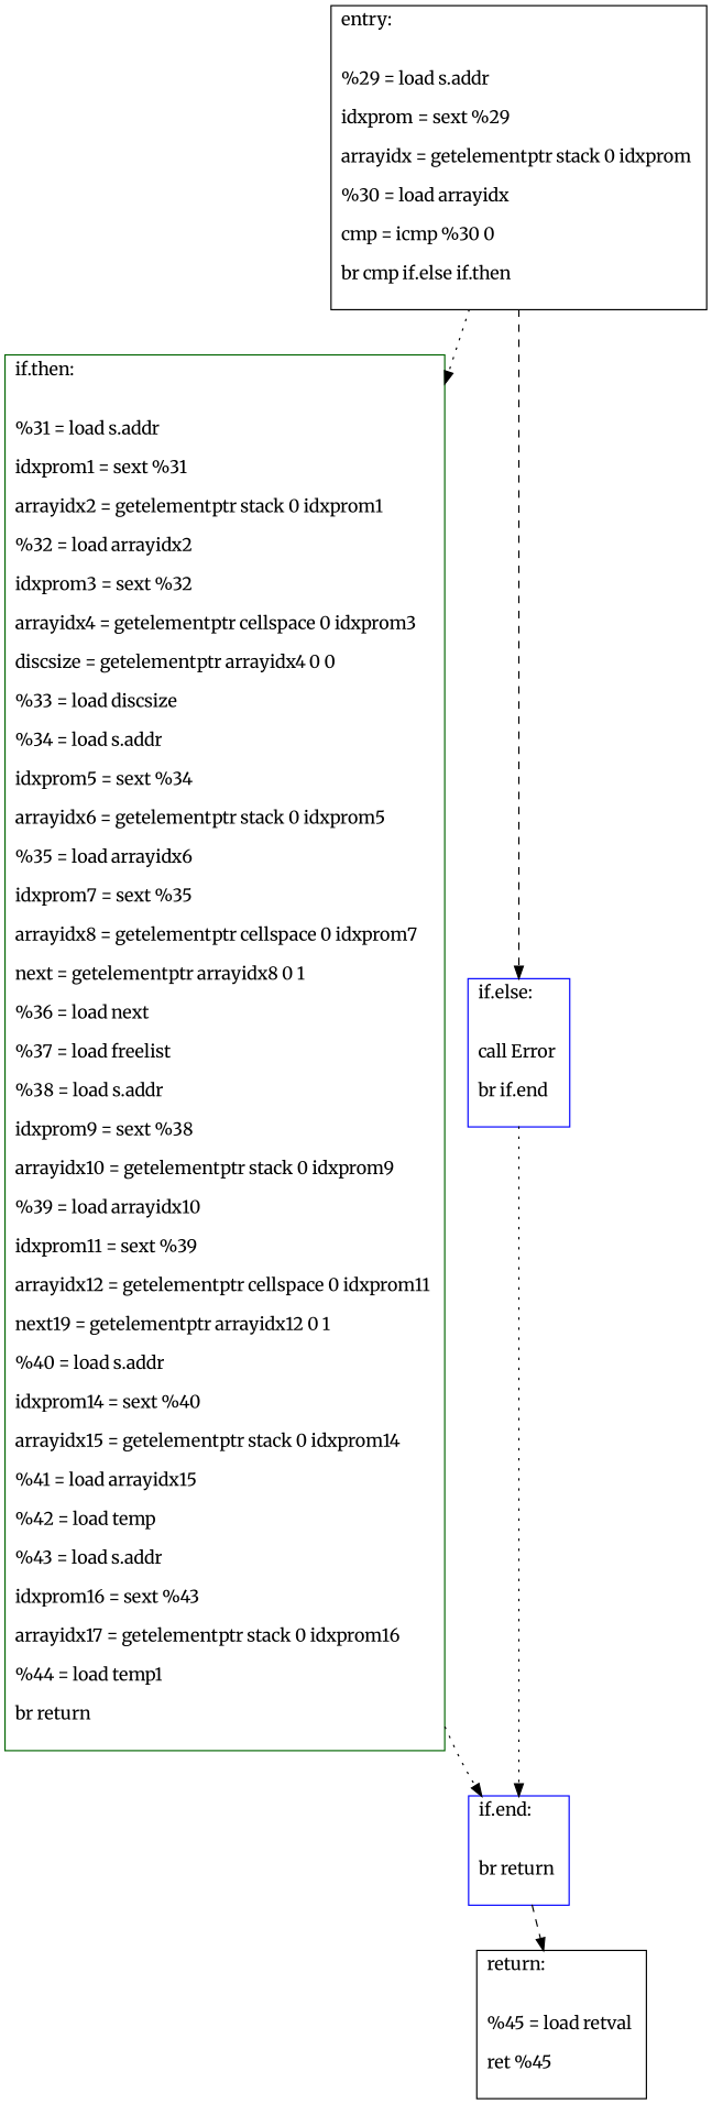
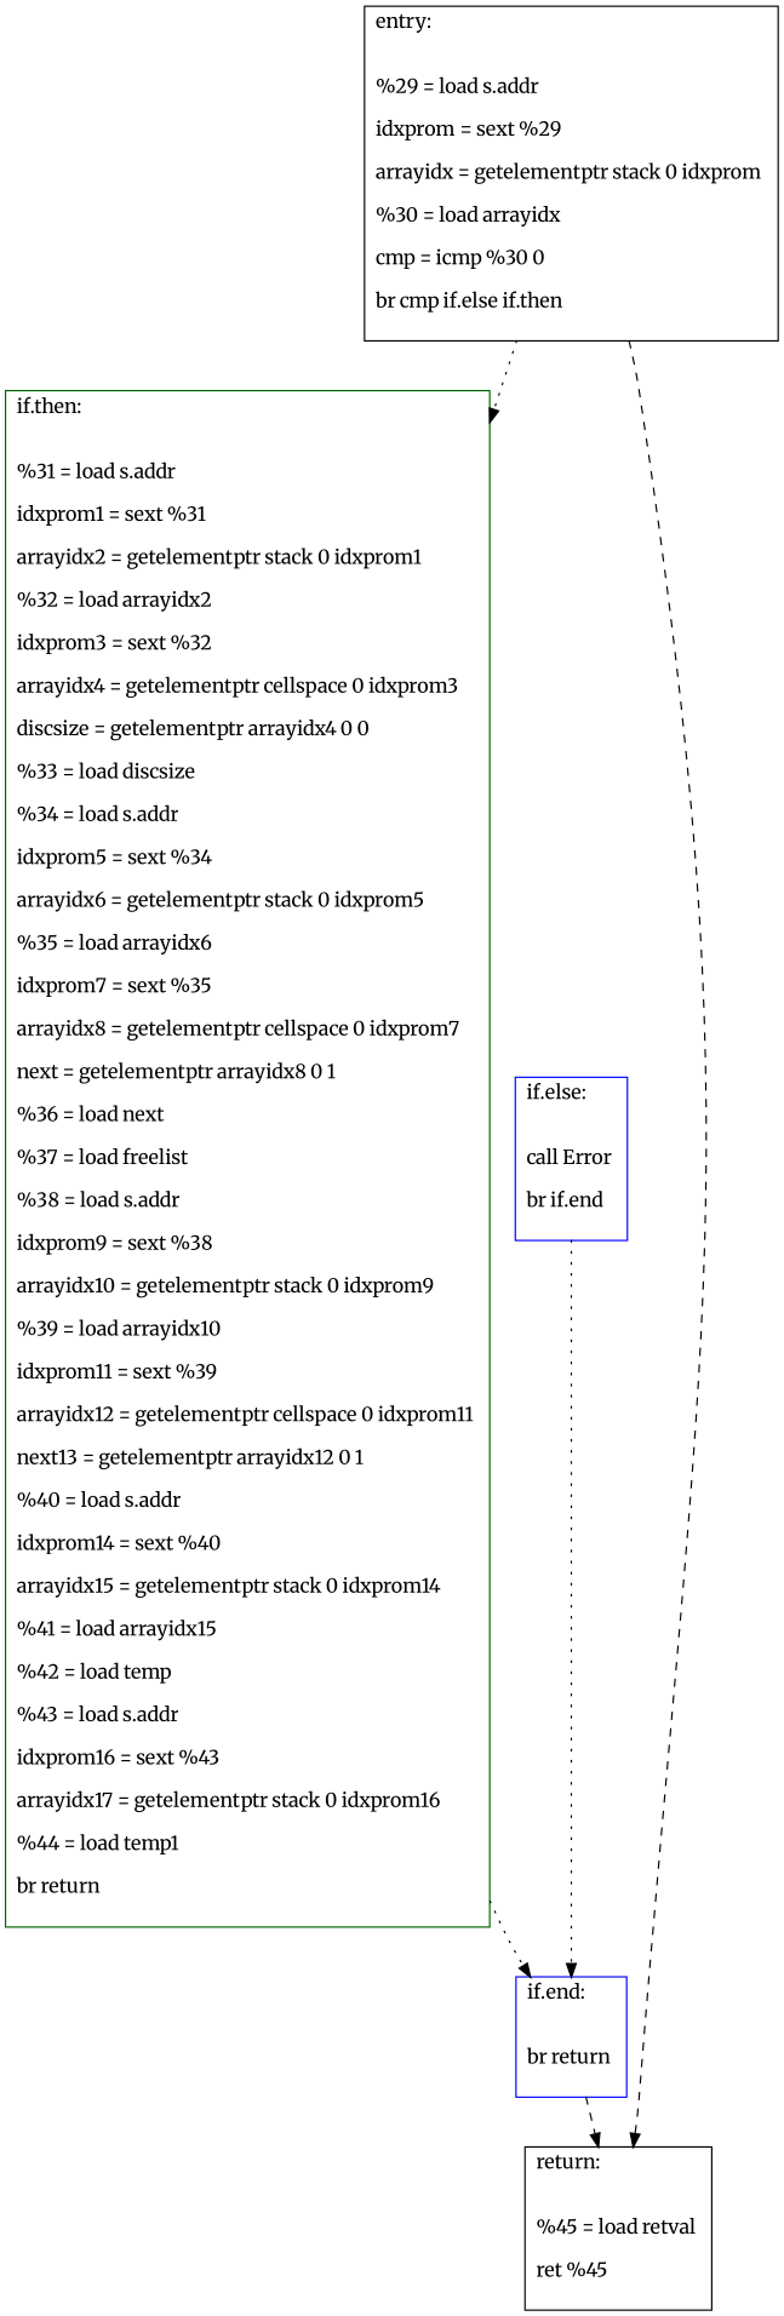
  digraph {
    fontname=Merriweather
    node [color=black fontname=Merriweather shape=record]
    edge [fontname=Merriweather style=dotted]
    n1 [label="{entry:\l\l\n			%29 = load s.addr \l\n			idxprom = sext %29 \l\n			arrayidx = getelementptr stack 0 idxprom \l\n			%30 = load arrayidx \l\n			cmp = icmp %30 0 \l\n			br cmp if.else if.then \l\n		}"]
-   n2 [color=darkgreen label="{if.then:\l\l\n			%31 = load s.addr \l\n			idxprom1 = sext %31 \l\n			arrayidx2 = getelementptr stack 0 idxprom1 \l\n			%32 = load arrayidx2 \l\n			idxprom3 = sext %32 \l\n			arrayidx4 = getelementptr cellspace 0 idxprom3 \l\n			discsize = getelementptr arrayidx4 0 0 \l\n			%33 = load discsize \l\n			%34 = load s.addr \l\n			idxprom5 = sext %34 \l\n			arrayidx6 = getelementptr stack 0 idxprom5 \l\n			%35 = load arrayidx6 \l\n			idxprom7 = sext %35 \l\n			arrayidx8 = getelementptr cellspace 0 idxprom7 \l\n			next = getelementptr arrayidx8 0 1 \l\n			%36 = load next \l\n			%37 = load freelist \l\n			%38 = load s.addr \l\n			idxprom9 = sext %38 \l\n			arrayidx10 = getelementptr stack 0 idxprom9 \l\n			%39 = load arrayidx10 \l\n			idxprom11 = sext %39 \l\n			arrayidx12 = getelementptr cellspace 0 idxprom11 \l\n			next19 = getelementptr arrayidx12 0 1 \l\n			%40 = load s.addr \l\n			idxprom14 = sext %40 \l\n			arrayidx15 = getelementptr stack 0 idxprom14 \l\n			%41 = load arrayidx15 \l\n			%42 = load temp \l\n			%43 = load s.addr \l\n			idxprom16 = sext %43 \l\n			arrayidx17 = getelementptr stack 0 idxprom16 \l\n			%44 = load temp1 \l\n			br return \l\n		}"]
+   n2 [color=darkgreen label="{if.then:\l\l\n			%31 = load s.addr \l\n			idxprom1 = sext %31 \l\n			arrayidx2 = getelementptr stack 0 idxprom1 \l\n			%32 = load arrayidx2 \l\n			idxprom3 = sext %32 \l\n			arrayidx4 = getelementptr cellspace 0 idxprom3 \l\n			discsize = getelementptr arrayidx4 0 0 \l\n			%33 = load discsize \l\n			%34 = load s.addr \l\n			idxprom5 = sext %34 \l\n			arrayidx6 = getelementptr stack 0 idxprom5 \l\n			%35 = load arrayidx6 \l\n			idxprom7 = sext %35 \l\n			arrayidx8 = getelementptr cellspace 0 idxprom7 \l\n			next = getelementptr arrayidx8 0 1 \l\n			%36 = load next \l\n			%37 = load freelist \l\n			%38 = load s.addr \l\n			idxprom9 = sext %38 \l\n			arrayidx10 = getelementptr stack 0 idxprom9 \l\n			%39 = load arrayidx10 \l\n			idxprom11 = sext %39 \l\n			arrayidx12 = getelementptr cellspace 0 idxprom11 \l\n			next13 = getelementptr arrayidx12 0 1 \l\n			%40 = load s.addr \l\n			idxprom14 = sext %40 \l\n			arrayidx15 = getelementptr stack 0 idxprom14 \l\n			%41 = load arrayidx15 \l\n			%42 = load temp \l\n			%43 = load s.addr \l\n			idxprom16 = sext %43 \l\n			arrayidx17 = getelementptr stack 0 idxprom16 \l\n			%44 = load temp1 \l\n			br return \l\n		}"]
    n3 [color=blue label="{if.else:\l\l\n			call Error \l\n			br if.end \l\n		}"]
    n4 [color=blue label="{if.end:\l\l\n			br return \l\n		}"]
    n5 [label="{return:\l\l\n			%45 = load retval \l\n			ret %45 \l\n		}"]
    n1 -> n2
-   n1 -> n3 [style=dashed]
+   n1 -> n5 [style=dashed]
    n2 -> n4
    n3 -> n4
    n4 -> n5 [style=dashed]
  }
